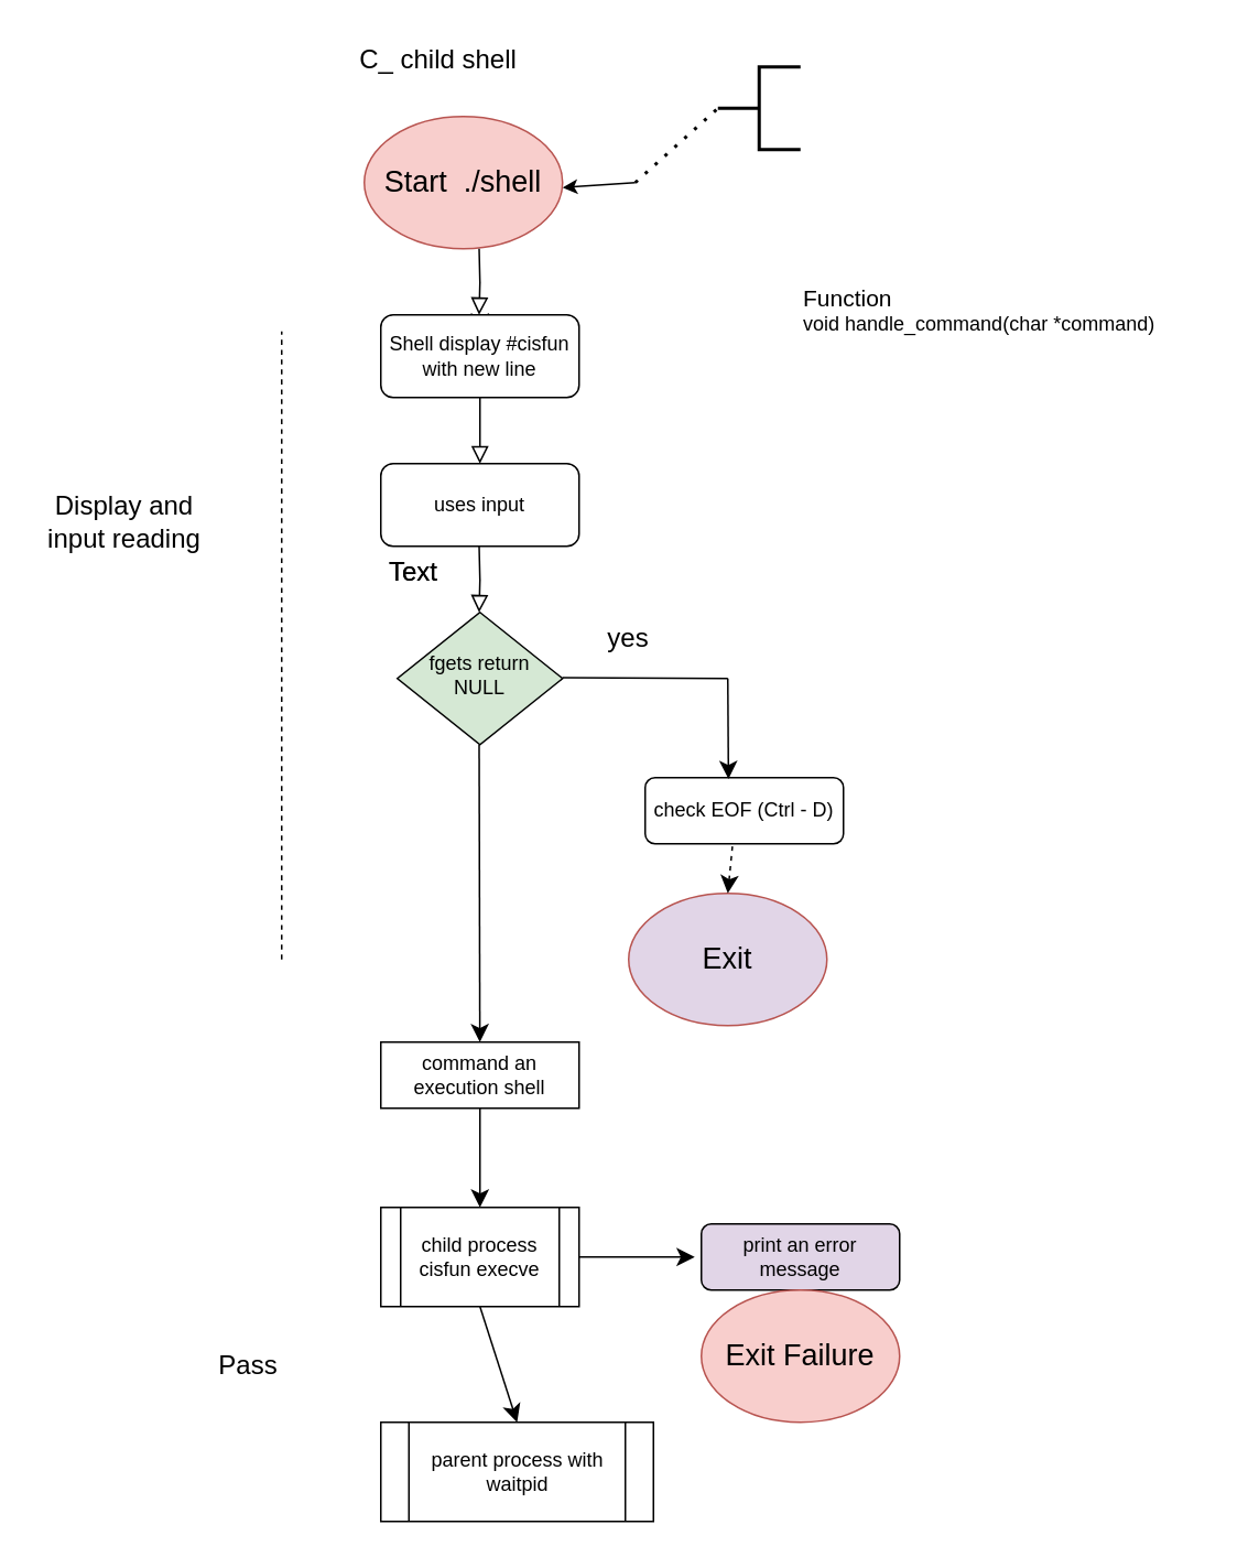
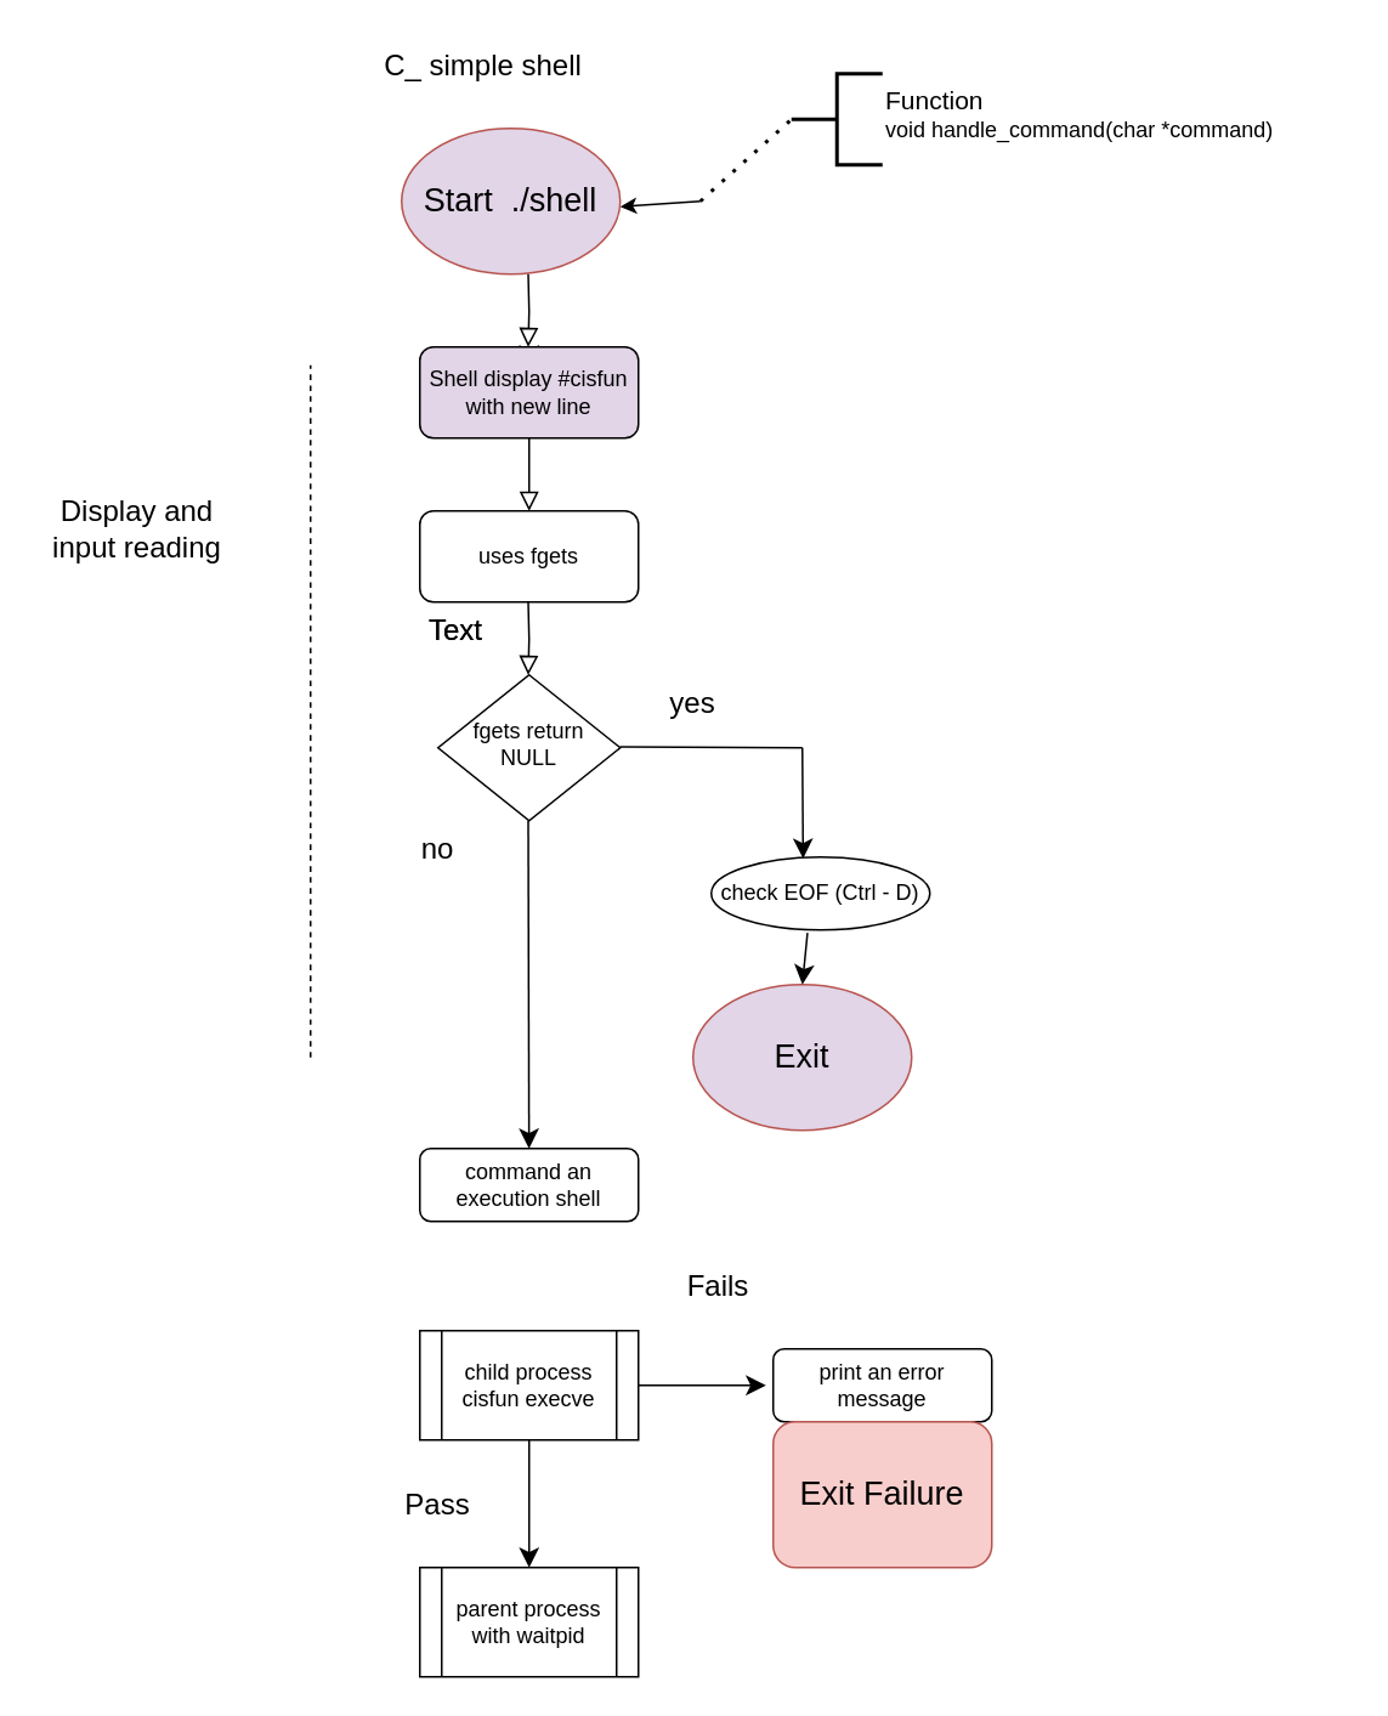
  <mxCell id="0" />
  <mxCell id="1" parent="0" />
  <mxCell id="2" value="" style="rounded=0;html=1;jettySize=auto;orthogonalLoop=1;fontSize=11;endArrow=block;endFill=0;endSize=8;strokeWidth=1;shadow=0;labelBackgroundColor=none;edgeStyle=orthogonalEdgeStyle;" edge="1" parent="1" source="4"><mxGeometry relative="1" as="geometry"><mxPoint x="290" y="280" as="targetPoint" /></mxGeometry></mxCell>
  <mxCell id="3" style="edgeStyle=none;curved=1;rounded=0;orthogonalLoop=1;jettySize=auto;html=1;fontSize=12;startSize=8;endSize=8;" edge="1" parent="1" source="4"><mxGeometry relative="1" as="geometry"><mxPoint x="290" y="200" as="targetPoint" /></mxGeometry></mxCell>
- <mxCell id="4" value="Shell display #cisfun with new line" style="rounded=1;whiteSpace=wrap;html=1;fontSize=12;glass=0;strokeWidth=1;shadow=0;" vertex="1" parent="1"><mxGeometry x="230" y="190" width="120" height="50" as="geometry" /></mxCell>
- <mxCell id="5" value="fgets return NULL" style="rhombus;whiteSpace=wrap;html=1;shadow=0;fontFamily=Helvetica;fontSize=12;align=center;strokeWidth=1;spacing=6;spacingTop=-4;fillColor=#d5e8d4;" vertex="1" parent="1"><mxGeometry x="240" y="370" width="100" height="80" as="geometry" /></mxCell>
- <mxCell id="6" value="check EOF (Ctrl - D)" style="rounded=1;whiteSpace=wrap;html=1;fontSize=12;glass=0;strokeWidth=1;shadow=0;" vertex="1" parent="1"><mxGeometry x="390" y="470" width="120" height="40" as="geometry" /></mxCell>
- <mxCell id="7" value="C_ child shell" style="text;html=1;align=center;verticalAlign=middle;whiteSpace=wrap;rounded=0;fontSize=16;" vertex="1" parent="1"><mxGeometry x="190" width="150" height="30" as="geometry" y="20" /></mxCell>
+ <mxCell id="4" value="Shell display #cisfun with new line" style="rounded=1;whiteSpace=wrap;html=1;fontSize=12;glass=0;strokeWidth=1;shadow=0;fillColor=#e1d5e7;" vertex="1" parent="1"><mxGeometry x="230" y="190" width="120" height="50" as="geometry" /></mxCell>
+ <mxCell id="5" value="fgets return NULL" style="rhombus;whiteSpace=wrap;html=1;shadow=0;fontFamily=Helvetica;fontSize=12;align=center;strokeWidth=1;spacing=6;spacingTop=-4;" vertex="1" parent="1"><mxGeometry x="240" y="370" width="100" height="80" as="geometry" /></mxCell>
+ <mxCell id="6" value="check EOF (Ctrl - D)" style="ellipse;whiteSpace=wrap;html=1;fontSize=12;glass=0;strokeWidth=1;shadow=0;" vertex="1" parent="1"><mxGeometry x="390" y="470" width="120" height="40" as="geometry" /></mxCell>
+ <mxCell id="7" value="C_ simple shell" style="text;html=1;align=center;verticalAlign=middle;whiteSpace=wrap;rounded=0;fontSize=16;" vertex="1" parent="1"><mxGeometry x="190" width="150" height="30" as="geometry" y="20" /></mxCell>
  <mxCell id="8" value="" style="strokeWidth=2;html=1;shape=mxgraph.flowchart.annotation_2;align=left;labelPosition=right;pointerEvents=1;" vertex="1" parent="1"><mxGeometry x="434" y="40" width="50" height="50" as="geometry" /></mxCell>
  <mxCell id="9" value="" style="endArrow=none;dashed=1;html=1;dashPattern=1 3;strokeWidth=2;rounded=0;entryX=0;entryY=0.5;entryDx=0;entryDy=0;entryPerimeter=0;" edge="1" parent="1" target="8"><mxGeometry width="50" height="50" relative="1" as="geometry"><mxPoint x="384" y="110" as="sourcePoint" /><mxPoint x="434" y="60" as="targetPoint" /></mxGeometry></mxCell>
  <mxCell id="10" value="" style="endArrow=classic;html=1;rounded=0;entryX=0.97;entryY=0.41;entryDx=0;entryDy=0;entryPerimeter=0;" edge="1" parent="1"><mxGeometry width="50" height="50" relative="1" as="geometry"><mxPoint x="384" y="110" as="sourcePoint" /><mxPoint x="340" y="113" as="targetPoint" /></mxGeometry></mxCell>
- <mxCell id="11" value="&lt;font style=&quot;font-size: 14px;&quot;&gt;Function&lt;/font&gt;&lt;div&gt;&lt;span class=&quot;hljs-type&quot;&gt;void&lt;/span&gt; &lt;span class=&quot;hljs-title function_&quot;&gt;handle_command&lt;/span&gt;&lt;span class=&quot;hljs-params&quot;&gt;(&lt;span class=&quot;hljs-type&quot;&gt;char&lt;/span&gt; *command)&lt;/span&gt;&lt;br&gt;&lt;/div&gt;" style="text;whiteSpace=wrap;html=1;" vertex="1" parent="1"><mxGeometry x="484" y="165" width="256" height="40" as="geometry" /></mxCell>
- <mxCell id="12" value="&lt;font style=&quot;font-size: 18px;&quot;&gt;Start&amp;nbsp; ./shell&lt;/font&gt;" style="ellipse;whiteSpace=wrap;html=1;fillColor=#f8cecc;strokeColor=#b85450;" vertex="1" parent="1"><mxGeometry x="220" y="70" width="120" height="80" as="geometry" /></mxCell>
+ <mxCell id="11" value="&lt;font style=&quot;font-size: 14px;&quot;&gt;Function&lt;/font&gt;&lt;div&gt;&lt;span class=&quot;hljs-type&quot;&gt;void&lt;/span&gt; &lt;span class=&quot;hljs-title function_&quot;&gt;handle_command&lt;/span&gt;&lt;span class=&quot;hljs-params&quot;&gt;(&lt;span class=&quot;hljs-type&quot;&gt;char&lt;/span&gt; *command)&lt;/span&gt;&lt;br&gt;&lt;/div&gt;" style="text;whiteSpace=wrap;html=1;" vertex="1" parent="1"><mxGeometry x="484" y="40" width="256" height="40" as="geometry" /></mxCell>
+ <mxCell id="12" value="&lt;font style=&quot;font-size: 18px;&quot;&gt;Start&amp;nbsp; ./shell&lt;/font&gt;" style="ellipse;whiteSpace=wrap;html=1;fillColor=#e1d5e7;strokeColor=#b85450;" vertex="1" parent="1"><mxGeometry x="220" y="70" width="120" height="80" as="geometry" /></mxCell>
  <mxCell id="13" value="" style="rounded=0;html=1;jettySize=auto;orthogonalLoop=1;fontSize=11;endArrow=block;endFill=0;endSize=8;strokeWidth=1;shadow=0;labelBackgroundColor=none;edgeStyle=orthogonalEdgeStyle;" edge="1" parent="1"><mxGeometry relative="1" as="geometry"><mxPoint x="289.5" y="150" as="sourcePoint" /><mxPoint x="289.5" y="190" as="targetPoint" /></mxGeometry></mxCell>
  <mxCell id="14" value="" style="rounded=0;html=1;jettySize=auto;orthogonalLoop=1;fontSize=11;endArrow=block;endFill=0;endSize=8;strokeWidth=1;shadow=0;labelBackgroundColor=none;edgeStyle=orthogonalEdgeStyle;" edge="1" parent="1"><mxGeometry relative="1" as="geometry"><mxPoint x="289.5" y="330" as="sourcePoint" /><mxPoint x="289.5" y="370" as="targetPoint" /></mxGeometry></mxCell>
- <mxCell id="15" value="uses input" style="rounded=1;whiteSpace=wrap;html=1;fontSize=12;glass=0;strokeWidth=1;shadow=0;" vertex="1" parent="1"><mxGeometry x="230" y="280" width="120" height="50" as="geometry" /></mxCell>
+ <mxCell id="15" value="uses fgets" style="rounded=1;whiteSpace=wrap;html=1;fontSize=12;glass=0;strokeWidth=1;shadow=0;" vertex="1" parent="1"><mxGeometry x="230" y="280" width="120" height="50" as="geometry" /></mxCell>
  <mxCell id="16" value="" style="endArrow=classic;html=1;rounded=0;fontSize=12;startSize=8;endSize=8;curved=1;" edge="1" parent="1" target="21"><mxGeometry width="50" height="50" relative="1" as="geometry"><mxPoint x="289.5" y="450" as="sourcePoint" /><mxPoint x="289.5" y="510" as="targetPoint" /></mxGeometry></mxCell>
  <mxCell id="17" value="" style="endArrow=none;html=1;rounded=0;fontSize=12;startSize=8;endSize=8;curved=1;" edge="1" parent="1"><mxGeometry width="50" height="50" relative="1" as="geometry"><mxPoint x="340" y="409.5" as="sourcePoint" /><mxPoint x="440" y="410" as="targetPoint" /></mxGeometry></mxCell>
  <mxCell id="18" value="" style="endArrow=classic;html=1;rounded=0;fontSize=12;startSize=8;endSize=8;curved=1;entryX=0.42;entryY=0.02;entryDx=0;entryDy=0;entryPerimeter=0;" edge="1" parent="1" target="6"><mxGeometry width="50" height="50" relative="1" as="geometry"><mxPoint x="440" y="410" as="sourcePoint" /><mxPoint x="400" y="470" as="targetPoint" /></mxGeometry></mxCell>
  <mxCell id="19" value="yes" style="text;html=1;align=center;verticalAlign=middle;whiteSpace=wrap;rounded=0;fontSize=16;" vertex="1" parent="1"><mxGeometry x="350" y="370" width="60" height="30" as="geometry" /></mxCell>
- <mxCell id="21" value="command an execution shell" style="whiteSpace=wrap;html=1;fontSize=12;glass=0;strokeWidth=1;shadow=0;rounded=0;" vertex="1" parent="1"><mxGeometry x="230" y="630" width="120" height="40" as="geometry" /></mxCell>
+ <mxCell id="20" value="no" style="text;html=1;align=center;verticalAlign=middle;whiteSpace=wrap;rounded=0;fontSize=16;" vertex="1" parent="1"><mxGeometry x="210" y="450" width="60" height="30" as="geometry" /></mxCell>
+ <mxCell id="21" value="command an execution shell" style="rounded=1;whiteSpace=wrap;html=1;fontSize=12;glass=0;strokeWidth=1;shadow=0;" vertex="1" parent="1"><mxGeometry x="230" y="630" width="120" height="40" as="geometry" /></mxCell>
  <mxCell id="22" value="&lt;font style=&quot;font-size: 18px;&quot;&gt;Exit&lt;/font&gt;" style="ellipse;whiteSpace=wrap;html=1;fillColor=#e1d5e7;strokeColor=#b85450;" vertex="1" parent="1"><mxGeometry x="380" y="540" width="120" height="80" as="geometry" /></mxCell>
- <mxCell id="23" value="" style="endArrow=classic;html=1;rounded=0;fontSize=12;startSize=8;endSize=8;curved=1;exitX=0.44;exitY=1.04;exitDx=0;exitDy=0;exitPerimeter=0;entryX=0.5;entryY=0;entryDx=0;entryDy=0;dashed=1;" edge="1" parent="1" source="6" target="22"><mxGeometry width="50" height="50" relative="1" as="geometry"><mxPoint x="370" y="630" as="sourcePoint" /><mxPoint x="420" y="580" as="targetPoint" /></mxGeometry></mxCell>
+ <mxCell id="23" value="" style="endArrow=classic;html=1;rounded=0;fontSize=12;startSize=8;endSize=8;curved=1;exitX=0.44;exitY=1.04;exitDx=0;exitDy=0;exitPerimeter=0;entryX=0.5;entryY=0;entryDx=0;entryDy=0;" edge="1" parent="1" source="6" target="22"><mxGeometry width="50" height="50" relative="1" as="geometry"><mxPoint x="370" y="630" as="sourcePoint" /><mxPoint x="420" y="580" as="targetPoint" /></mxGeometry></mxCell>
  <mxCell id="24" value="" style="endArrow=none;dashed=1;html=1;rounded=0;fontSize=12;startSize=8;endSize=8;curved=1;" edge="1" parent="1"><mxGeometry width="50" height="50" relative="1" as="geometry"><mxPoint x="170" y="580" as="sourcePoint" /><mxPoint x="170" y="200" as="targetPoint" /></mxGeometry></mxCell>
  <mxCell id="25" value="Text" style="text;html=1;align=center;verticalAlign=middle;whiteSpace=wrap;rounded=0;fontSize=16;" vertex="1" parent="1"><mxGeometry x="220" y="330" width="60" height="30" as="geometry" /></mxCell>
  <mxCell id="26" value="Text" style="text;html=1;align=center;verticalAlign=middle;whiteSpace=wrap;rounded=0;fontSize=16;" vertex="1" parent="1"><mxGeometry x="220" y="330" width="60" height="30" as="geometry" /></mxCell>
- <mxCell id="27" value="Display and input reading" style="text;html=1;align=center;verticalAlign=middle;whiteSpace=wrap;rounded=0;fontSize=16;" vertex="1" parent="1"><mxGeometry x="20" y="300" width="110" height="30" as="geometry" /></mxCell>
+ <mxCell id="27" value="Display and input reading" style="text;html=1;align=center;verticalAlign=middle;whiteSpace=wrap;rounded=0;fontSize=16;" vertex="1" parent="1"><mxGeometry x="20" y="275" width="110" height="30" as="geometry" /></mxCell>
  <mxCell id="28" value="child process cisfun execve" style="shape=process;whiteSpace=wrap;html=1;backgroundOutline=1;" vertex="1" parent="1"><mxGeometry x="230" y="730" width="120" height="60" as="geometry" /></mxCell>
- <mxCell id="29" value="" style="endArrow=classic;html=1;rounded=0;fontSize=12;startSize=8;endSize=8;curved=1;entryX=0.5;entryY=0;entryDx=0;entryDy=0;exitX=0.5;exitY=1;exitDx=0;exitDy=0;" edge="1" parent="1" source="21" target="28"><mxGeometry width="50" height="50" relative="1" as="geometry"><mxPoint x="300" y="630" as="sourcePoint" /><mxPoint x="350" y="580" as="targetPoint" /></mxGeometry></mxCell>
  <mxCell id="30" value="" style="endArrow=classic;html=1;rounded=0;fontSize=12;startSize=8;endSize=8;curved=1;exitX=1;exitY=0.5;exitDx=0;exitDy=0;" edge="1" parent="1" source="28"><mxGeometry width="50" height="50" relative="1" as="geometry"><mxPoint x="340" y="800" as="sourcePoint" /><mxPoint x="420" y="760" as="targetPoint" /></mxGeometry></mxCell>
- <mxCell id="31" value="print an error message" style="rounded=1;whiteSpace=wrap;html=1;fontSize=12;glass=0;strokeWidth=1;shadow=0;fillColor=#e1d5e7;" vertex="1" parent="1"><mxGeometry x="424" y="740" width="120" height="40" as="geometry" /></mxCell>
- <mxCell id="33" value="Pass" style="text;html=1;align=center;verticalAlign=middle;whiteSpace=wrap;rounded=0;fontSize=16;" vertex="1" parent="1"><mxGeometry x="120" y="810" width="60" height="30" as="geometry" /></mxCell>
- <mxCell id="34" value="parent process with waitpid" style="shape=process;whiteSpace=wrap;html=1;backgroundOutline=1;" vertex="1" parent="1"><mxGeometry x="230" y="860" width="165" height="60" as="geometry" /></mxCell>
+ <mxCell id="31" value="print an error message" style="rounded=1;whiteSpace=wrap;html=1;fontSize=12;glass=0;strokeWidth=1;shadow=0;" vertex="1" parent="1"><mxGeometry x="424" y="740" width="120" height="40" as="geometry" /></mxCell>
+ <mxCell id="32" value="Fails" style="text;html=1;align=center;verticalAlign=middle;whiteSpace=wrap;rounded=0;fontSize=16;" vertex="1" parent="1"><mxGeometry x="364" y="690" width="60" height="30" as="geometry" /></mxCell>
+ <mxCell id="33" value="Pass" style="text;html=1;align=center;verticalAlign=middle;whiteSpace=wrap;rounded=0;fontSize=16;" vertex="1" parent="1"><mxGeometry x="210" y="810" width="60" height="30" as="geometry" /></mxCell>
+ <mxCell id="34" value="parent process with waitpid" style="shape=process;whiteSpace=wrap;html=1;backgroundOutline=1;" vertex="1" parent="1"><mxGeometry x="230" y="860" width="120" height="60" as="geometry" /></mxCell>
  <mxCell id="35" value="" style="endArrow=classic;html=1;rounded=0;fontSize=12;startSize=8;endSize=8;curved=1;entryX=0.5;entryY=0;entryDx=0;entryDy=0;" edge="1" parent="1" target="34"><mxGeometry width="50" height="50" relative="1" as="geometry"><mxPoint x="290" y="790" as="sourcePoint" /><mxPoint x="490" y="660" as="targetPoint" /></mxGeometry></mxCell>
- <mxCell id="36" value="&lt;font style=&quot;font-size: 18px;&quot;&gt;Exit Failure&lt;/font&gt;" style="ellipse;whiteSpace=wrap;html=1;fillColor=#f8cecc;strokeColor=#b85450;" vertex="1" parent="1"><mxGeometry x="424" y="780" width="120" height="80" as="geometry" /></mxCell>
+ <mxCell id="36" value="&lt;font style=&quot;font-size: 18px;&quot;&gt;Exit Failure&lt;/font&gt;" style="whiteSpace=wrap;html=1;fillColor=#f8cecc;strokeColor=#b85450;rounded=1;" vertex="1" parent="1"><mxGeometry x="424" y="780" width="120" height="80" as="geometry" /></mxCell>
